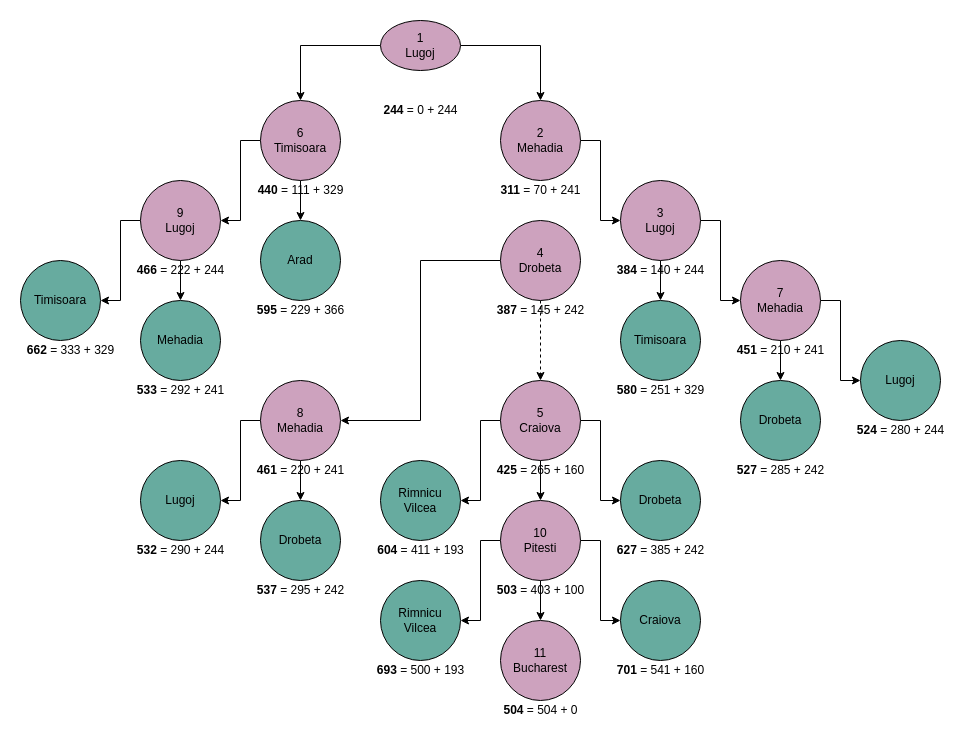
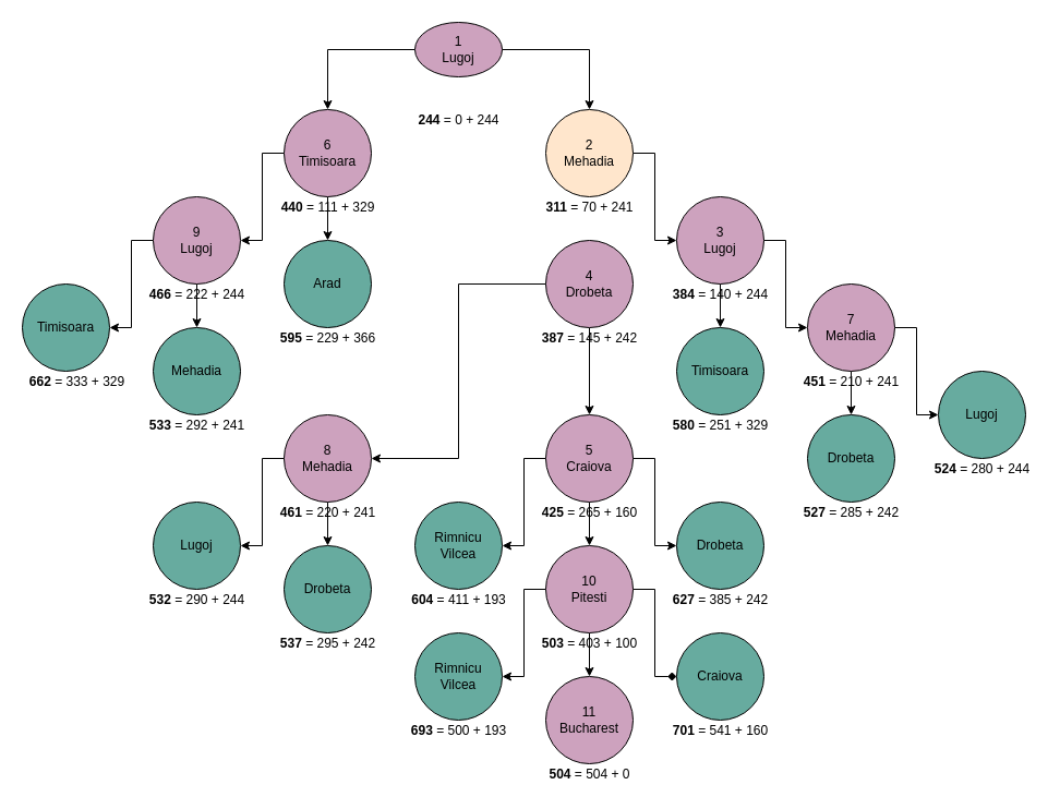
  <mxCell id="0" />
  <mxCell id="1" parent="0" />
  <mxCell id="2" style="edgeStyle=orthogonalEdgeStyle;rounded=0;orthogonalLoop=1;jettySize=auto;html=1;entryX=0.5;entryY=0;entryDx=0;entryDy=0;" edge="1" parent="1" source="4" target="9"><mxGeometry relative="1" as="geometry" /></mxCell>
  <mxCell id="3" style="edgeStyle=orthogonalEdgeStyle;rounded=0;orthogonalLoop=1;jettySize=auto;html=1;entryX=0.5;entryY=0;entryDx=0;entryDy=0;" edge="1" parent="1" source="4" target="7"><mxGeometry relative="1" as="geometry" /></mxCell>
  <mxCell id="4" value="1&lt;br&gt;Lugoj" style="ellipse;whiteSpace=wrap;html=1;aspect=fixed;fillColor=#CDA2BE;" vertex="1" parent="1"><mxGeometry x="380" y="20" width="80" height="50" as="geometry" /></mxCell>
  <mxCell id="5" style="edgeStyle=orthogonalEdgeStyle;rounded=0;orthogonalLoop=1;jettySize=auto;html=1;entryX=1;entryY=0.5;entryDx=0;entryDy=0;" edge="1" parent="1" source="7" target="47"><mxGeometry relative="1" as="geometry" /></mxCell>
  <mxCell id="6" style="edgeStyle=orthogonalEdgeStyle;rounded=0;orthogonalLoop=1;jettySize=auto;html=1;entryX=0.5;entryY=0;entryDx=0;entryDy=0;" edge="1" parent="1" source="7" target="48"><mxGeometry relative="1" as="geometry" /></mxCell>
  <mxCell id="7" value="6&lt;br&gt;Timisoara" style="ellipse;whiteSpace=wrap;html=1;aspect=fixed;fillColor=#CDA2BE;" vertex="1" parent="1"><mxGeometry x="260" y="100" width="80" height="80" as="geometry" /></mxCell>
  <mxCell id="8" style="edgeStyle=orthogonalEdgeStyle;rounded=0;orthogonalLoop=1;jettySize=auto;html=1;entryX=0;entryY=0.5;entryDx=0;entryDy=0;" edge="1" parent="1" source="9" target="15"><mxGeometry relative="1" as="geometry" /></mxCell>
- <mxCell id="9" value="2&lt;br&gt;Mehadia" style="ellipse;whiteSpace=wrap;html=1;aspect=fixed;fillColor=#CDA2BE;" vertex="1" parent="1"><mxGeometry x="500" y="100" width="80" height="80" as="geometry" /></mxCell>
+ <mxCell id="9" value="2&lt;br&gt;Mehadia" style="ellipse;whiteSpace=wrap;html=1;aspect=fixed;fillColor=#ffe6cc;" vertex="1" parent="1"><mxGeometry x="500" y="100" width="80" height="80" as="geometry" /></mxCell>
  <mxCell id="10" value="&lt;b&gt;244&lt;/b&gt;&amp;nbsp;= 0 + 244" style="text;html=1;resizable=0;autosize=1;align=center;verticalAlign=middle;points=[];fillColor=none;strokeColor=none;rounded=0;" vertex="1" parent="1"><mxGeometry x="375" y="100" width="90" height="20" as="geometry" /></mxCell>
  <mxCell id="11" value="&lt;b&gt;311&lt;/b&gt; = 70 + 241" style="text;html=1;resizable=0;autosize=1;align=center;verticalAlign=middle;points=[];fillColor=none;strokeColor=none;rounded=0;" vertex="1" parent="1"><mxGeometry x="490" y="180" width="100" height="20" as="geometry" /></mxCell>
  <mxCell id="12" value="&lt;b&gt;440&lt;/b&gt; = 111 + 329" style="text;html=1;resizable=0;autosize=1;align=center;verticalAlign=middle;points=[];fillColor=none;strokeColor=none;rounded=0;" vertex="1" parent="1"><mxGeometry x="250" y="180" width="100" height="20" as="geometry" /></mxCell>
  <mxCell id="13" style="edgeStyle=orthogonalEdgeStyle;rounded=0;orthogonalLoop=1;jettySize=auto;html=1;entryX=0;entryY=0.5;entryDx=0;entryDy=0;" edge="1" parent="1" source="15" target="23"><mxGeometry relative="1" as="geometry" /></mxCell>
  <mxCell id="14" style="edgeStyle=orthogonalEdgeStyle;rounded=0;orthogonalLoop=1;jettySize=auto;html=1;" edge="1" parent="1" source="15" target="20"><mxGeometry relative="1" as="geometry" /></mxCell>
  <mxCell id="15" value="3&lt;br&gt;Lugoj" style="ellipse;whiteSpace=wrap;html=1;aspect=fixed;fillColor=#CDA2BE;" vertex="1" parent="1"><mxGeometry x="620" y="180" width="80" height="80" as="geometry" /></mxCell>
- <mxCell id="16" style="edgeStyle=orthogonalEdgeStyle;rounded=0;orthogonalLoop=1;jettySize=auto;html=1;entryX=0.5;entryY=0;entryDx=0;entryDy=0;dashed=1;" edge="1" parent="1" source="18" target="33"><mxGeometry relative="1" as="geometry" /></mxCell>
+ <mxCell id="16" style="edgeStyle=orthogonalEdgeStyle;rounded=0;orthogonalLoop=1;jettySize=auto;html=1;entryX=0.5;entryY=0;entryDx=0;entryDy=0;" edge="1" parent="1" source="18" target="33"><mxGeometry relative="1" as="geometry" /></mxCell>
  <mxCell id="17" style="edgeStyle=orthogonalEdgeStyle;rounded=0;orthogonalLoop=1;jettySize=auto;html=1;entryX=1;entryY=0.5;entryDx=0;entryDy=0;" edge="1" parent="1" source="18" target="29"><mxGeometry relative="1" as="geometry" /></mxCell>
  <mxCell id="18" value="4&lt;br&gt;Drobeta" style="ellipse;whiteSpace=wrap;html=1;aspect=fixed;fillColor=#CDA2BE;" vertex="1" parent="1"><mxGeometry x="500" y="220" width="80" height="80" as="geometry" /></mxCell>
  <mxCell id="19" value="&lt;b&gt;387&lt;/b&gt;&amp;nbsp;= 145 + 242" style="text;html=1;resizable=0;autosize=1;align=center;verticalAlign=middle;points=[];fillColor=none;strokeColor=none;rounded=0;" vertex="1" parent="1"><mxGeometry x="490" y="300" width="100" height="20" as="geometry" /></mxCell>
  <mxCell id="20" value="Timisoara" style="ellipse;whiteSpace=wrap;html=1;aspect=fixed;fillColor=#67AB9F;" vertex="1" parent="1"><mxGeometry x="620" y="300" width="80" height="80" as="geometry" /></mxCell>
  <mxCell id="21" style="edgeStyle=orthogonalEdgeStyle;rounded=0;orthogonalLoop=1;jettySize=auto;html=1;entryX=0.5;entryY=0;entryDx=0;entryDy=0;" edge="1" parent="1" source="23" target="52"><mxGeometry relative="1" as="geometry" /></mxCell>
  <mxCell id="22" style="edgeStyle=orthogonalEdgeStyle;rounded=0;orthogonalLoop=1;jettySize=auto;html=1;entryX=0;entryY=0.5;entryDx=0;entryDy=0;" edge="1" parent="1" source="23" target="51"><mxGeometry relative="1" as="geometry" /></mxCell>
  <mxCell id="23" value="7&lt;br&gt;Mehadia" style="ellipse;whiteSpace=wrap;html=1;aspect=fixed;fillColor=#CDA2BE;" vertex="1" parent="1"><mxGeometry x="740" y="260" width="80" height="80" as="geometry" /></mxCell>
  <mxCell id="24" value="&lt;b&gt;384&lt;/b&gt; = 140 + 244" style="text;html=1;resizable=0;autosize=1;align=center;verticalAlign=middle;points=[];fillColor=none;strokeColor=none;rounded=0;" vertex="1" parent="1"><mxGeometry x="610" y="260" width="100" height="20" as="geometry" /></mxCell>
  <mxCell id="25" value="&lt;b&gt;580&lt;/b&gt;&amp;nbsp;= 251 + 329" style="text;html=1;resizable=0;autosize=1;align=center;verticalAlign=middle;points=[];fillColor=none;strokeColor=none;rounded=0;" vertex="1" parent="1"><mxGeometry x="610" y="380" width="100" height="20" as="geometry" /></mxCell>
  <mxCell id="26" value="&lt;b&gt;451&lt;/b&gt;&amp;nbsp;= 210 + 241" style="text;html=1;resizable=0;autosize=1;align=center;verticalAlign=middle;points=[];fillColor=none;strokeColor=none;rounded=0;" vertex="1" parent="1"><mxGeometry x="730" y="340" width="100" height="20" as="geometry" /></mxCell>
  <mxCell id="27" style="edgeStyle=orthogonalEdgeStyle;rounded=0;orthogonalLoop=1;jettySize=auto;html=1;" edge="1" parent="1" source="29" target="55"><mxGeometry relative="1" as="geometry" /></mxCell>
  <mxCell id="28" style="edgeStyle=orthogonalEdgeStyle;rounded=0;orthogonalLoop=1;jettySize=auto;html=1;entryX=0.5;entryY=0;entryDx=0;entryDy=0;" edge="1" parent="1" source="29" target="56"><mxGeometry relative="1" as="geometry" /></mxCell>
  <mxCell id="29" value="8&lt;br&gt;Mehadia" style="ellipse;whiteSpace=wrap;html=1;aspect=fixed;fillColor=#CDA2BE;" vertex="1" parent="1"><mxGeometry x="260" y="380" width="80" height="80" as="geometry" /></mxCell>
  <mxCell id="30" style="edgeStyle=orthogonalEdgeStyle;rounded=0;orthogonalLoop=1;jettySize=auto;html=1;entryX=0.5;entryY=0;entryDx=0;entryDy=0;" edge="1" parent="1" source="33" target="41"><mxGeometry relative="1" as="geometry" /></mxCell>
  <mxCell id="31" style="edgeStyle=orthogonalEdgeStyle;rounded=0;orthogonalLoop=1;jettySize=auto;html=1;" edge="1" parent="1" source="33" target="37"><mxGeometry relative="1" as="geometry" /></mxCell>
  <mxCell id="32" style="edgeStyle=orthogonalEdgeStyle;rounded=0;orthogonalLoop=1;jettySize=auto;html=1;entryX=0;entryY=0.5;entryDx=0;entryDy=0;" edge="1" parent="1" source="33" target="36"><mxGeometry relative="1" as="geometry" /></mxCell>
  <mxCell id="33" value="5&lt;br&gt;Craiova" style="ellipse;whiteSpace=wrap;html=1;aspect=fixed;fillColor=#CDA2BE;" vertex="1" parent="1"><mxGeometry x="500" y="380" width="80" height="80" as="geometry" /></mxCell>
  <mxCell id="34" value="&lt;b&gt;425&lt;/b&gt;&amp;nbsp;= 265 + 160" style="text;html=1;resizable=0;autosize=1;align=center;verticalAlign=middle;points=[];fillColor=none;strokeColor=none;rounded=0;" vertex="1" parent="1"><mxGeometry x="490" y="460" width="100" height="20" as="geometry" /></mxCell>
  <mxCell id="35" value="&lt;b&gt;461&lt;/b&gt; = 220 + 241" style="text;html=1;resizable=0;autosize=1;align=center;verticalAlign=middle;points=[];fillColor=none;strokeColor=none;rounded=0;" vertex="1" parent="1"><mxGeometry x="250" y="460" width="100" height="20" as="geometry" /></mxCell>
  <mxCell id="36" value="Drobeta" style="ellipse;whiteSpace=wrap;html=1;aspect=fixed;fillColor=#67AB9F;" vertex="1" parent="1"><mxGeometry x="620" y="460" width="80" height="80" as="geometry" /></mxCell>
  <mxCell id="37" value="Rimnicu Vilcea" style="ellipse;whiteSpace=wrap;html=1;aspect=fixed;fillColor=#67AB9F;" vertex="1" parent="1"><mxGeometry x="380" y="460" width="80" height="80" as="geometry" /></mxCell>
  <mxCell id="38" style="edgeStyle=orthogonalEdgeStyle;rounded=0;orthogonalLoop=1;jettySize=auto;html=1;entryX=0.5;entryY=0;entryDx=0;entryDy=0;" edge="1" parent="1" source="41" target="65"><mxGeometry relative="1" as="geometry" /></mxCell>
- <mxCell id="39" style="edgeStyle=orthogonalEdgeStyle;rounded=0;orthogonalLoop=1;jettySize=auto;html=1;entryX=0;entryY=0.5;entryDx=0;entryDy=0;" edge="1" parent="1" source="41" target="63"><mxGeometry relative="1" as="geometry" /></mxCell>
+ <mxCell id="39" style="edgeStyle=orthogonalEdgeStyle;rounded=0;orthogonalLoop=1;jettySize=auto;html=1;entryX=0;entryY=0.5;entryDx=0;entryDy=0;endArrow=diamond;" edge="1" parent="1" source="41" target="63"><mxGeometry relative="1" as="geometry" /></mxCell>
  <mxCell id="40" style="edgeStyle=orthogonalEdgeStyle;rounded=0;orthogonalLoop=1;jettySize=auto;html=1;entryX=1;entryY=0.5;entryDx=0;entryDy=0;" edge="1" parent="1" source="41" target="64"><mxGeometry relative="1" as="geometry" /></mxCell>
  <mxCell id="41" value="10&lt;br&gt;Pitesti" style="ellipse;whiteSpace=wrap;html=1;aspect=fixed;fillColor=#CDA2BE;" vertex="1" parent="1"><mxGeometry x="500" y="500" width="80" height="80" as="geometry" /></mxCell>
  <mxCell id="42" value="&lt;b&gt;627&lt;/b&gt;&amp;nbsp;= 385 + 242" style="text;html=1;resizable=0;autosize=1;align=center;verticalAlign=middle;points=[];fillColor=none;strokeColor=none;rounded=0;" vertex="1" parent="1"><mxGeometry x="610" y="540" width="100" height="20" as="geometry" /></mxCell>
  <mxCell id="43" value="&lt;b&gt;604&lt;/b&gt;&amp;nbsp;= 411 + 193" style="text;html=1;resizable=0;autosize=1;align=center;verticalAlign=middle;points=[];fillColor=none;strokeColor=none;rounded=0;" vertex="1" parent="1"><mxGeometry x="370" y="540" width="100" height="20" as="geometry" /></mxCell>
  <mxCell id="44" value="&lt;b&gt;503&lt;/b&gt;&amp;nbsp;= 403 + 100" style="text;html=1;resizable=0;autosize=1;align=center;verticalAlign=middle;points=[];fillColor=none;strokeColor=none;rounded=0;" vertex="1" parent="1"><mxGeometry x="490" y="580" width="100" height="20" as="geometry" /></mxCell>
  <mxCell id="45" style="edgeStyle=orthogonalEdgeStyle;rounded=0;orthogonalLoop=1;jettySize=auto;html=1;entryX=0.5;entryY=0;entryDx=0;entryDy=0;" edge="1" parent="1" source="47" target="60"><mxGeometry relative="1" as="geometry" /></mxCell>
  <mxCell id="46" style="edgeStyle=orthogonalEdgeStyle;rounded=0;orthogonalLoop=1;jettySize=auto;html=1;entryX=1;entryY=0.5;entryDx=0;entryDy=0;" edge="1" parent="1" source="47" target="59"><mxGeometry relative="1" as="geometry" /></mxCell>
  <mxCell id="47" value="9&lt;br&gt;Lugoj" style="ellipse;whiteSpace=wrap;html=1;aspect=fixed;fillColor=#CDA2BE;" vertex="1" parent="1"><mxGeometry x="140" y="180" width="80" height="80" as="geometry" /></mxCell>
  <mxCell id="48" value="Arad" style="ellipse;whiteSpace=wrap;html=1;aspect=fixed;fillColor=#67AB9F;" vertex="1" parent="1"><mxGeometry x="260" y="220" width="80" height="80" as="geometry" /></mxCell>
  <mxCell id="49" value="&lt;b&gt;595&lt;/b&gt; = 229 + 366" style="text;html=1;resizable=0;autosize=1;align=center;verticalAlign=middle;points=[];fillColor=none;strokeColor=none;rounded=0;" vertex="1" parent="1"><mxGeometry x="250" y="300" width="100" height="20" as="geometry" /></mxCell>
  <mxCell id="50" value="&lt;b&gt;466&lt;/b&gt; = 222 + 244" style="text;html=1;resizable=0;autosize=1;align=center;verticalAlign=middle;points=[];fillColor=none;strokeColor=none;rounded=0;" vertex="1" parent="1"><mxGeometry x="130" y="260" width="100" height="20" as="geometry" /></mxCell>
  <mxCell id="51" value="Lugoj" style="ellipse;whiteSpace=wrap;html=1;aspect=fixed;fillColor=#67AB9F;" vertex="1" parent="1"><mxGeometry x="860" y="340" width="80" height="80" as="geometry" /></mxCell>
  <mxCell id="52" value="Drobeta" style="ellipse;whiteSpace=wrap;html=1;aspect=fixed;fillColor=#67AB9F;" vertex="1" parent="1"><mxGeometry x="740" y="380" width="80" height="80" as="geometry" /></mxCell>
  <mxCell id="53" value="&lt;b&gt;527&lt;/b&gt;&amp;nbsp;= 285 + 242" style="text;html=1;resizable=0;autosize=1;align=center;verticalAlign=middle;points=[];fillColor=none;strokeColor=none;rounded=0;" vertex="1" parent="1"><mxGeometry x="730" y="460" width="100" height="20" as="geometry" /></mxCell>
  <mxCell id="54" value="&lt;b&gt;524&lt;/b&gt; = 280 + 244" style="text;html=1;resizable=0;autosize=1;align=center;verticalAlign=middle;points=[];fillColor=none;strokeColor=none;rounded=0;" vertex="1" parent="1"><mxGeometry x="850" y="420" width="100" height="20" as="geometry" /></mxCell>
  <mxCell id="55" value="Lugoj" style="ellipse;whiteSpace=wrap;html=1;aspect=fixed;fillColor=#67AB9F;" vertex="1" parent="1"><mxGeometry x="140" y="460" width="80" height="80" as="geometry" /></mxCell>
  <mxCell id="56" value="Drobeta" style="ellipse;whiteSpace=wrap;html=1;aspect=fixed;fillColor=#67AB9F;" vertex="1" parent="1"><mxGeometry x="260" y="500" width="80" height="80" as="geometry" /></mxCell>
  <mxCell id="57" value="&lt;b&gt;537&lt;/b&gt;&amp;nbsp;= 295 + 242" style="text;html=1;resizable=0;autosize=1;align=center;verticalAlign=middle;points=[];fillColor=none;strokeColor=none;rounded=0;" vertex="1" parent="1"><mxGeometry x="250" y="580" width="100" height="20" as="geometry" /></mxCell>
  <mxCell id="58" value="&lt;b&gt;532&lt;/b&gt; = 290 + 244" style="text;html=1;resizable=0;autosize=1;align=center;verticalAlign=middle;points=[];fillColor=none;strokeColor=none;rounded=0;" vertex="1" parent="1"><mxGeometry x="130" y="540" width="100" height="20" as="geometry" /></mxCell>
  <mxCell id="59" value="Timisoara" style="ellipse;whiteSpace=wrap;html=1;aspect=fixed;fillColor=#67AB9F;" vertex="1" parent="1"><mxGeometry y="260" width="80" height="80" as="geometry" x="20" /></mxCell>
  <mxCell id="60" value="Mehadia" style="ellipse;whiteSpace=wrap;html=1;aspect=fixed;fillColor=#67AB9F;" vertex="1" parent="1"><mxGeometry x="140" y="300" width="80" height="80" as="geometry" /></mxCell>
  <mxCell id="61" value="&lt;b&gt;662&lt;/b&gt; = 333 + 329" style="text;html=1;resizable=0;autosize=1;align=center;verticalAlign=middle;points=[];fillColor=none;strokeColor=none;rounded=0;" vertex="1" parent="1"><mxGeometry y="340" width="100" height="20" as="geometry" x="20" /></mxCell>
  <mxCell id="62" value="&lt;b&gt;533&lt;/b&gt; = 292 + 241" style="text;html=1;resizable=0;autosize=1;align=center;verticalAlign=middle;points=[];fillColor=none;strokeColor=none;rounded=0;" vertex="1" parent="1"><mxGeometry x="130" y="380" width="100" height="20" as="geometry" /></mxCell>
  <mxCell id="63" value="Craiova" style="ellipse;whiteSpace=wrap;html=1;aspect=fixed;fillColor=#67AB9F;" vertex="1" parent="1"><mxGeometry x="620" y="580" width="80" height="80" as="geometry" /></mxCell>
  <mxCell id="64" value="Rimnicu Vilcea" style="ellipse;whiteSpace=wrap;html=1;aspect=fixed;fillColor=#67AB9F;" vertex="1" parent="1"><mxGeometry x="380" y="580" width="80" height="80" as="geometry" /></mxCell>
  <mxCell id="65" value="11&lt;br&gt;Bucharest" style="ellipse;whiteSpace=wrap;html=1;aspect=fixed;fillColor=#CDA2BE;" vertex="1" parent="1"><mxGeometry x="500" y="620" width="80" height="80" as="geometry" /></mxCell>
  <mxCell id="66" value="&lt;b&gt;693&lt;/b&gt;&amp;nbsp;= 500 + 193" style="text;html=1;resizable=0;autosize=1;align=center;verticalAlign=middle;points=[];fillColor=none;strokeColor=none;rounded=0;" vertex="1" parent="1"><mxGeometry x="370" y="660" width="100" height="20" as="geometry" /></mxCell>
  <mxCell id="67" value="&lt;b&gt;701&lt;/b&gt; = 541 + 160" style="text;html=1;resizable=0;autosize=1;align=center;verticalAlign=middle;points=[];fillColor=none;strokeColor=none;rounded=0;" vertex="1" parent="1"><mxGeometry x="610" y="660" width="100" height="20" as="geometry" /></mxCell>
  <mxCell id="68" value="&lt;b&gt;504&lt;/b&gt; = 504 + 0" style="text;html=1;resizable=0;autosize=1;align=center;verticalAlign=middle;points=[];fillColor=none;strokeColor=none;rounded=0;" vertex="1" parent="1"><mxGeometry x="495" y="700" width="90" height="20" as="geometry" /></mxCell>
